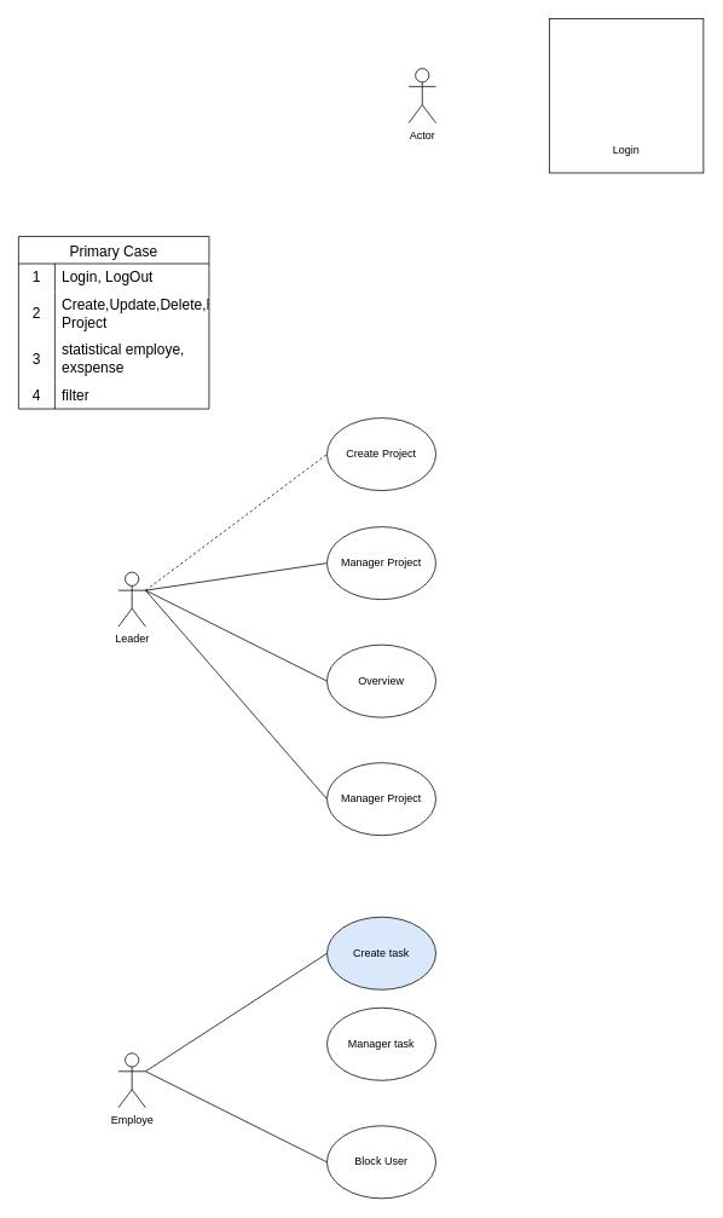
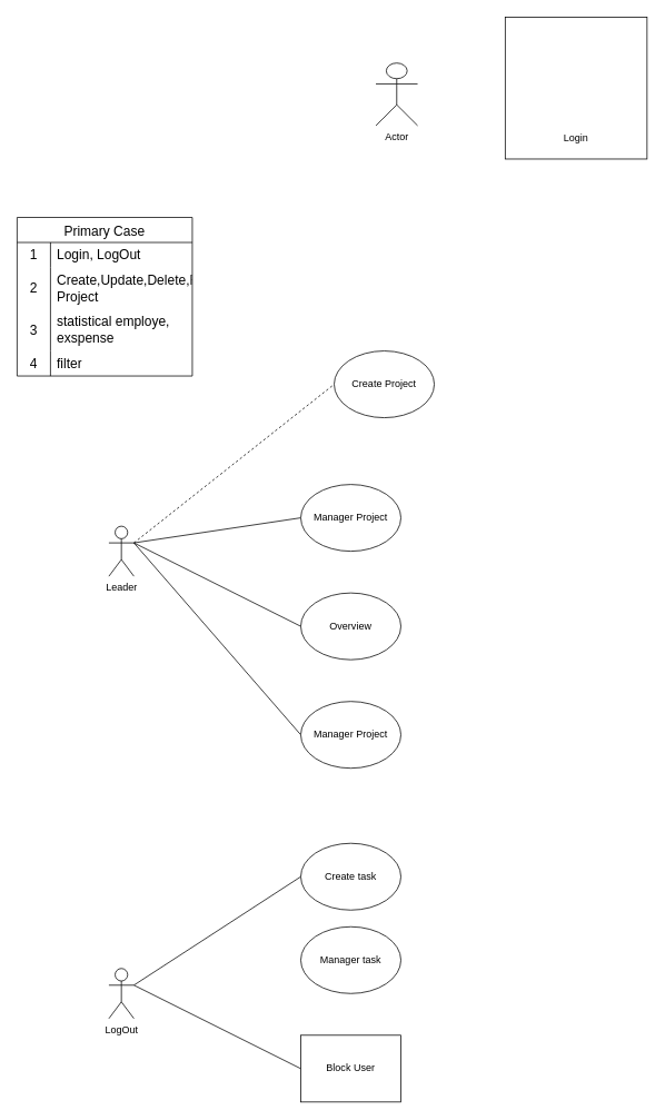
  <mxCell id="0" />
  <mxCell id="1" parent="0" />
  <mxCell id="2" value="Primary Case" style="shape=table;startSize=30;container=1;collapsible=0;childLayout=tableLayout;fixedRows=1;rowLines=0;fontStyle=0;strokeColor=default;fontSize=16;" parent="1" vertex="1"><mxGeometry x="20" y="260" width="210" height="190" as="geometry" /></mxCell>
  <mxCell id="3" value="" style="shape=tableRow;horizontal=0;startSize=0;swimlaneHead=0;swimlaneBody=0;top=0;left=0;bottom=0;right=0;collapsible=0;dropTarget=0;fillColor=none;points=[[0,0.5],[1,0.5]];portConstraint=eastwest;strokeColor=inherit;fontSize=16;" parent="2" vertex="1"><mxGeometry y="30" width="210" height="30" as="geometry" /></mxCell>
  <mxCell id="4" value="1" style="shape=partialRectangle;html=1;whiteSpace=wrap;connectable=0;fillColor=none;top=0;left=0;bottom=0;right=0;overflow=hidden;pointerEvents=1;strokeColor=inherit;fontSize=16;" parent="3" vertex="1"><mxGeometry width="40" height="30" as="geometry"><mxRectangle width="40" height="30" as="alternateBounds" /></mxGeometry></mxCell>
  <mxCell id="5" value="Login, LogOut" style="shape=partialRectangle;html=1;whiteSpace=wrap;connectable=0;fillColor=none;top=0;left=0;bottom=0;right=0;align=left;spacingLeft=6;overflow=hidden;strokeColor=inherit;fontSize=16;" parent="3" vertex="1"><mxGeometry x="40" width="170" height="30" as="geometry"><mxRectangle width="170" height="30" as="alternateBounds" /></mxGeometry></mxCell>
  <mxCell id="6" value="" style="shape=tableRow;horizontal=0;startSize=0;swimlaneHead=0;swimlaneBody=0;top=0;left=0;bottom=0;right=0;collapsible=0;dropTarget=0;fillColor=none;points=[[0,0.5],[1,0.5]];portConstraint=eastwest;strokeColor=inherit;fontSize=16;" parent="2" vertex="1"><mxGeometry y="60" width="210" height="50" as="geometry" /></mxCell>
  <mxCell id="7" value="2" style="shape=partialRectangle;html=1;whiteSpace=wrap;connectable=0;fillColor=none;top=0;left=0;bottom=0;right=0;overflow=hidden;strokeColor=inherit;fontSize=16;" parent="6" vertex="1"><mxGeometry width="40" height="50" as="geometry"><mxRectangle width="40" height="50" as="alternateBounds" /></mxGeometry></mxCell>
  <mxCell id="8" value="Create,Update,Delete,Read Project" style="shape=partialRectangle;html=1;whiteSpace=wrap;connectable=0;fillColor=none;top=0;left=0;bottom=0;right=0;align=left;spacingLeft=6;overflow=hidden;strokeColor=inherit;fontSize=16;" parent="6" vertex="1"><mxGeometry x="40" width="170" height="50" as="geometry"><mxRectangle width="170" height="50" as="alternateBounds" /></mxGeometry></mxCell>
  <mxCell id="9" value="" style="shape=tableRow;horizontal=0;startSize=0;swimlaneHead=0;swimlaneBody=0;top=0;left=0;bottom=0;right=0;collapsible=0;dropTarget=0;fillColor=none;points=[[0,0.5],[1,0.5]];portConstraint=eastwest;strokeColor=inherit;fontSize=16;" parent="2" vertex="1"><mxGeometry y="110" width="210" height="50" as="geometry" /></mxCell>
  <mxCell id="10" value="3" style="shape=partialRectangle;html=1;whiteSpace=wrap;connectable=0;fillColor=none;top=0;left=0;bottom=0;right=0;overflow=hidden;strokeColor=inherit;fontSize=16;" parent="9" vertex="1"><mxGeometry width="40" height="50" as="geometry"><mxRectangle width="40" height="50" as="alternateBounds" /></mxGeometry></mxCell>
  <mxCell id="11" value="statistical employe, exspense" style="shape=partialRectangle;html=1;whiteSpace=wrap;connectable=0;fillColor=none;top=0;left=0;bottom=0;right=0;align=left;spacingLeft=6;overflow=hidden;strokeColor=inherit;fontSize=16;" parent="9" vertex="1"><mxGeometry x="40" width="170" height="50" as="geometry"><mxRectangle width="170" height="50" as="alternateBounds" /></mxGeometry></mxCell>
  <mxCell id="12" value="" style="shape=tableRow;horizontal=0;startSize=0;swimlaneHead=0;swimlaneBody=0;top=0;left=0;bottom=0;right=0;collapsible=0;dropTarget=0;fillColor=none;points=[[0,0.5],[1,0.5]];portConstraint=eastwest;strokeColor=inherit;fontSize=16;" parent="2" vertex="1"><mxGeometry y="160" width="210" height="30" as="geometry" /></mxCell>
  <mxCell id="13" value="4" style="shape=partialRectangle;html=1;whiteSpace=wrap;connectable=0;fillColor=none;top=0;left=0;bottom=0;right=0;overflow=hidden;strokeColor=inherit;fontSize=16;" parent="12" vertex="1"><mxGeometry width="40" height="30" as="geometry"><mxRectangle width="40" height="30" as="alternateBounds" /></mxGeometry></mxCell>
  <mxCell id="14" value="filter" style="shape=partialRectangle;html=1;whiteSpace=wrap;connectable=0;fillColor=none;top=0;left=0;bottom=0;right=0;align=left;spacingLeft=6;overflow=hidden;strokeColor=inherit;fontSize=16;" parent="12" vertex="1"><mxGeometry x="40" width="170" height="30" as="geometry"><mxRectangle width="170" height="30" as="alternateBounds" /></mxGeometry></mxCell>
  <mxCell id="15" value="Leader" style="shape=umlActor;verticalLabelPosition=bottom;verticalAlign=top;html=1;outlineConnect=0;" parent="1" vertex="1"><mxGeometry x="130" y="630" width="30" height="60" as="geometry" /></mxCell>
  <mxCell id="16" value="" style="endArrow=none;html=1;rounded=0;exitX=1;exitY=0.333;exitDx=0;exitDy=0;exitPerimeter=0;entryX=0;entryY=0.5;entryDx=0;entryDy=0;dashed=1;" parent="1" source="15" target="17" edge="1"><mxGeometry width="50" height="50" relative="1" as="geometry"><mxPoint x="210" y="630" as="sourcePoint" /><mxPoint x="320" y="520" as="targetPoint" /></mxGeometry></mxCell>
- <mxCell id="17" value="Create Project" style="ellipse;whiteSpace=wrap;html=1;" parent="1" vertex="1"><mxGeometry x="360" y="460" width="120" height="80" as="geometry" /></mxCell>
+ <mxCell id="17" value="Create Project" style="ellipse;whiteSpace=wrap;html=1;" parent="1" vertex="1"><mxGeometry x="400" y="420" width="120" height="80" as="geometry" /></mxCell>
  <mxCell id="18" value="" style="endArrow=none;html=1;rounded=0;exitX=1;exitY=0.333;exitDx=0;exitDy=0;exitPerimeter=0;entryX=0;entryY=0.5;entryDx=0;entryDy=0;" parent="1" source="15" target="19" edge="1"><mxGeometry width="50" height="50" relative="1" as="geometry"><mxPoint x="190" y="760" as="sourcePoint" /><mxPoint x="350" y="630" as="targetPoint" /></mxGeometry></mxCell>
  <mxCell id="19" value="Manager Project" style="ellipse;whiteSpace=wrap;html=1;" parent="1" vertex="1"><mxGeometry x="360" y="580" width="120" height="80" as="geometry" /></mxCell>
  <mxCell id="20" value="" style="endArrow=none;html=1;rounded=0;entryX=0;entryY=0.5;entryDx=0;entryDy=0;" parent="1" target="21" edge="1"><mxGeometry width="50" height="50" relative="1" as="geometry"><mxPoint x="160" y="650" as="sourcePoint" /><mxPoint x="340" y="740" as="targetPoint" /></mxGeometry></mxCell>
  <mxCell id="21" value="Overview&lt;span style=&quot;color: rgba(0, 0, 0, 0); font-family: monospace; font-size: 0px; text-align: start; text-wrap: nowrap;&quot;&gt;%3CmxGraphModel%3E%3Croot%3E%3CmxCell%20id%3D%220%22%2F%3E%3CmxCell%20id%3D%221%22%20parent%3D%220%22%2F%3E%3CmxCell%20id%3D%222%22%20value%3D%22%22%20style%3D%22endArrow%3Dnone%3Bhtml%3D1%3Brounded%3D0%3BexitX%3D1%3BexitY%3D0.333%3BexitDx%3D0%3BexitDy%3D0%3BexitPerimeter%3D0%3BentryX%3D0%3BentryY%3D0.5%3BentryDx%3D0%3BentryDy%3D0%3B%22%20edge%3D%221%22%20target%3D%223%22%20parent%3D%221%22%3E%3CmxGeometry%20width%3D%2250%22%20height%3D%2250%22%20relative%3D%221%22%20as%3D%22geometry%22%3E%3CmxPoint%20x%3D%22160%22%20y%3D%22410%22%20as%3D%22sourcePoint%22%2F%3E%3CmxPoint%20x%3D%22350%22%20y%3D%22390%22%20as%3D%22targetPoint%22%2F%3E%3C%2FmxGeometry%3E%3C%2FmxCell%3E%3CmxCell%20id%3D%223%22%20value%3D%22Manager%20Project%22%20style%3D%22ellipse%3BwhiteSpace%3Dwrap%3Bhtml%3D1%3B%22%20vertex%3D%221%22%20parent%3D%221%22%3E%3CmxGeometry%20x%3D%22360%22%20y%3D%22340%22%20width%3D%22120%22%20height%3D%2280%22%20as%3D%22geometry%22%2F%3E%3C%2FmxCell%3E%3C%2Froot%3E%3C%2FmxGraphModel%3E&lt;/span&gt;" style="ellipse;whiteSpace=wrap;html=1;" parent="1" vertex="1"><mxGeometry x="360" y="710" width="120" height="80" as="geometry" /></mxCell>
  <mxCell id="22" value="" style="endArrow=none;html=1;rounded=0;exitX=1;exitY=0.333;exitDx=0;exitDy=0;exitPerimeter=0;entryX=0;entryY=0.5;entryDx=0;entryDy=0;" parent="1" source="15" target="23" edge="1"><mxGeometry width="50" height="50" relative="1" as="geometry"><mxPoint x="160" y="910" as="sourcePoint" /><mxPoint x="350" y="890" as="targetPoint" /></mxGeometry></mxCell>
  <mxCell id="23" value="Manager Project" style="ellipse;whiteSpace=wrap;html=1;" parent="1" vertex="1"><mxGeometry x="360" y="840" width="120" height="80" as="geometry" /></mxCell>
- <mxCell id="24" value="Employe" style="shape=umlActor;verticalLabelPosition=bottom;verticalAlign=top;html=1;outlineConnect=0;" parent="1" vertex="1"><mxGeometry x="130" y="1160" width="30" height="60" as="geometry" /></mxCell>
+ <mxCell id="24" value="LogOut" style="shape=umlActor;verticalLabelPosition=bottom;verticalAlign=top;html=1;outlineConnect=0;" parent="1" vertex="1"><mxGeometry x="130" y="1160" width="30" height="60" as="geometry" /></mxCell>
  <mxCell id="25" value="" style="endArrow=none;html=1;rounded=0;exitX=1;exitY=0.333;exitDx=0;exitDy=0;exitPerimeter=0;entryX=0;entryY=0.5;entryDx=0;entryDy=0;" parent="1" source="24" target="29" edge="1"><mxGeometry width="50" height="50" relative="1" as="geometry"><mxPoint x="210" y="1160" as="sourcePoint" /><mxPoint x="360" y="1030" as="targetPoint" /></mxGeometry></mxCell>
  <mxCell id="26" value="Manager task" style="ellipse;whiteSpace=wrap;html=1;" parent="1" vertex="1"><mxGeometry x="360" y="1110" width="120" height="80" as="geometry" /></mxCell>
  <mxCell id="27" value="" style="endArrow=none;html=1;rounded=0;entryX=0;entryY=0.5;entryDx=0;entryDy=0;" parent="1" target="28" edge="1"><mxGeometry width="50" height="50" relative="1" as="geometry"><mxPoint x="160" y="1180" as="sourcePoint" /><mxPoint x="340" y="1270" as="targetPoint" /></mxGeometry></mxCell>
- <mxCell id="28" value="Block User" style="ellipse;whiteSpace=wrap;html=1;" parent="1" vertex="1"><mxGeometry x="360" y="1240" width="120" height="80" as="geometry" /></mxCell>
- <mxCell id="29" value="Create task" style="ellipse;whiteSpace=wrap;html=1;fillColor=#dae8fc;" parent="1" vertex="1"><mxGeometry x="360" y="1010" width="120" height="80" as="geometry" /></mxCell>
+ <mxCell id="28" value="Block User" style="whiteSpace=wrap;html=1;rounded=0;" parent="1" vertex="1"><mxGeometry x="360" y="1240" width="120" height="80" as="geometry" /></mxCell>
+ <mxCell id="29" value="Create task" style="ellipse;whiteSpace=wrap;html=1;" parent="1" vertex="1"><mxGeometry x="360" y="1010" width="120" height="80" as="geometry" /></mxCell>
  <mxCell id="30" value="" style="whiteSpace=wrap;html=1;aspect=fixed;" vertex="1" parent="1"><mxGeometry x="605" y="20" width="170" height="170" as="geometry" /></mxCell>
  <mxCell id="31" value="Login" style="text;html=1;align=center;verticalAlign=middle;whiteSpace=wrap;rounded=0;" vertex="1" parent="1"><mxGeometry x="660" y="150" width="60" height="30" as="geometry" /></mxCell>
- <mxCell id="32" value="Actor" style="shape=umlActor;verticalLabelPosition=bottom;verticalAlign=top;html=1;outlineConnect=0;" vertex="1" parent="1"><mxGeometry x="450" y="75" width="30" height="60" as="geometry" /></mxCell>
+ <mxCell id="32" value="Actor" style="shape=umlActor;verticalLabelPosition=bottom;verticalAlign=top;html=1;outlineConnect=0;" vertex="1" parent="1"><mxGeometry x="450" y="75" width="50" height="75" as="geometry" /></mxCell>
